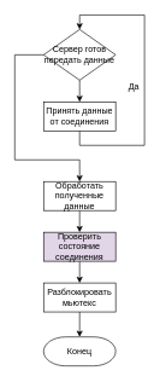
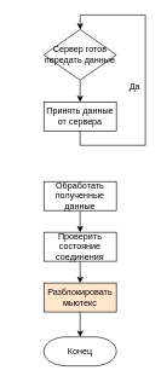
  <mxCell id="0" />
  <mxCell id="1" parent="0" />
  <mxCell id="2" style="edgeStyle=orthogonalEdgeStyle;rounded=0;orthogonalLoop=1;jettySize=auto;html=1;exitX=0.5;exitY=1;exitDx=0;exitDy=0;exitPerimeter=0;entryX=0.5;entryY=0;entryDx=0;entryDy=0;" edge="1" parent="1" source="4" target="6"><mxGeometry relative="1" as="geometry" /></mxCell>
- <mxCell id="3" style="edgeStyle=orthogonalEdgeStyle;rounded=0;orthogonalLoop=1;jettySize=auto;html=1;exitX=0;exitY=0.5;exitDx=0;exitDy=0;exitPerimeter=0;entryX=0.5;entryY=0;entryDx=0;entryDy=0;" edge="1" parent="1" source="4" target="9"><mxGeometry relative="1" as="geometry"><mxPoint x="110" y="250" as="targetPoint" /><Array as="points"><mxPoint x="20" y="75" /><mxPoint x="20" y="220" /><mxPoint x="110" y="220" /></Array></mxGeometry></mxCell>
  <mxCell id="4" value="Сервер готов передать данные" style="strokeWidth=1;html=1;shape=mxgraph.flowchart.decision;whiteSpace=wrap;" vertex="1" parent="1"><mxGeometry x="60" y="40" width="100" height="70" as="geometry" /></mxCell>
  <mxCell id="5" style="edgeStyle=orthogonalEdgeStyle;rounded=0;orthogonalLoop=1;jettySize=auto;html=1;exitX=0.5;exitY=1;exitDx=0;exitDy=0;entryX=0.5;entryY=0;entryDx=0;entryDy=0;entryPerimeter=0;" edge="1" parent="1" source="6" target="4"><mxGeometry relative="1" as="geometry"><Array as="points"><mxPoint x="110" y="200" /><mxPoint x="200" y="200" /><mxPoint x="200" y="20" /><mxPoint x="110" y="20" /></Array></mxGeometry></mxCell>
- <mxCell id="6" value="Принять данные от соединения" style="rounded=0;whiteSpace=wrap;html=1;" vertex="1" parent="1"><mxGeometry x="60" y="140" width="100" height="40" as="geometry" /></mxCell>
+ <mxCell id="6" value="Принять данные от сервера" style="rounded=0;whiteSpace=wrap;html=1;" vertex="1" parent="1"><mxGeometry x="60" y="140" width="100" height="40" as="geometry" /></mxCell>
  <mxCell id="7" value="Да" style="text;html=1;align=center;verticalAlign=middle;resizable=0;points=[];autosize=1;" vertex="1" parent="1"><mxGeometry x="170" y="110" width="30" height="20" as="geometry" /></mxCell>
  <mxCell id="8" style="edgeStyle=orthogonalEdgeStyle;rounded=0;orthogonalLoop=1;jettySize=auto;html=1;exitX=0.5;exitY=1;exitDx=0;exitDy=0;entryX=0.5;entryY=0;entryDx=0;entryDy=0;" edge="1" parent="1" source="9" target="11"><mxGeometry relative="1" as="geometry" /></mxCell>
  <mxCell id="9" value="Обработать полученные данные" style="rounded=0;whiteSpace=wrap;html=1;" vertex="1" parent="1"><mxGeometry x="60" y="250" width="100" height="40" as="geometry" /></mxCell>
  <mxCell id="10" style="edgeStyle=orthogonalEdgeStyle;rounded=0;orthogonalLoop=1;jettySize=auto;html=1;exitX=0.5;exitY=1;exitDx=0;exitDy=0;entryX=0.5;entryY=0;entryDx=0;entryDy=0;" edge="1" parent="1" source="11" target="13"><mxGeometry relative="1" as="geometry" /></mxCell>
- <mxCell id="11" value="Проверить состояние соединения" style="rounded=0;whiteSpace=wrap;html=1;fillColor=#e1d5e7;" vertex="1" parent="1"><mxGeometry x="60" y="320" width="100" height="40" as="geometry" /></mxCell>
+ <mxCell id="11" value="Проверить состояние соединения" style="rounded=0;whiteSpace=wrap;html=1;" vertex="1" parent="1"><mxGeometry x="60" y="320" width="100" height="40" as="geometry" /></mxCell>
  <mxCell id="12" style="edgeStyle=orthogonalEdgeStyle;rounded=0;orthogonalLoop=1;jettySize=auto;html=1;exitX=0.5;exitY=1;exitDx=0;exitDy=0;entryX=0.5;entryY=0;entryDx=0;entryDy=0;entryPerimeter=0;" edge="1" parent="1" source="13" target="14"><mxGeometry relative="1" as="geometry" /></mxCell>
- <mxCell id="13" value="Разблокировать мьютекс" style="rounded=0;whiteSpace=wrap;html=1;" vertex="1" parent="1"><mxGeometry x="60" y="390" width="100" height="40" as="geometry" /></mxCell>
+ <mxCell id="13" value="Разблокировать мьютекс" style="rounded=0;whiteSpace=wrap;html=1;fillColor=#ffe6cc;" vertex="1" parent="1"><mxGeometry x="60" y="390" width="100" height="40" as="geometry" /></mxCell>
  <mxCell id="14" value="Конец" style="strokeWidth=1;html=1;shape=mxgraph.flowchart.terminator;whiteSpace=wrap;" vertex="1" parent="1"><mxGeometry x="60" y="464.5" width="100" height="40" as="geometry" /></mxCell>
